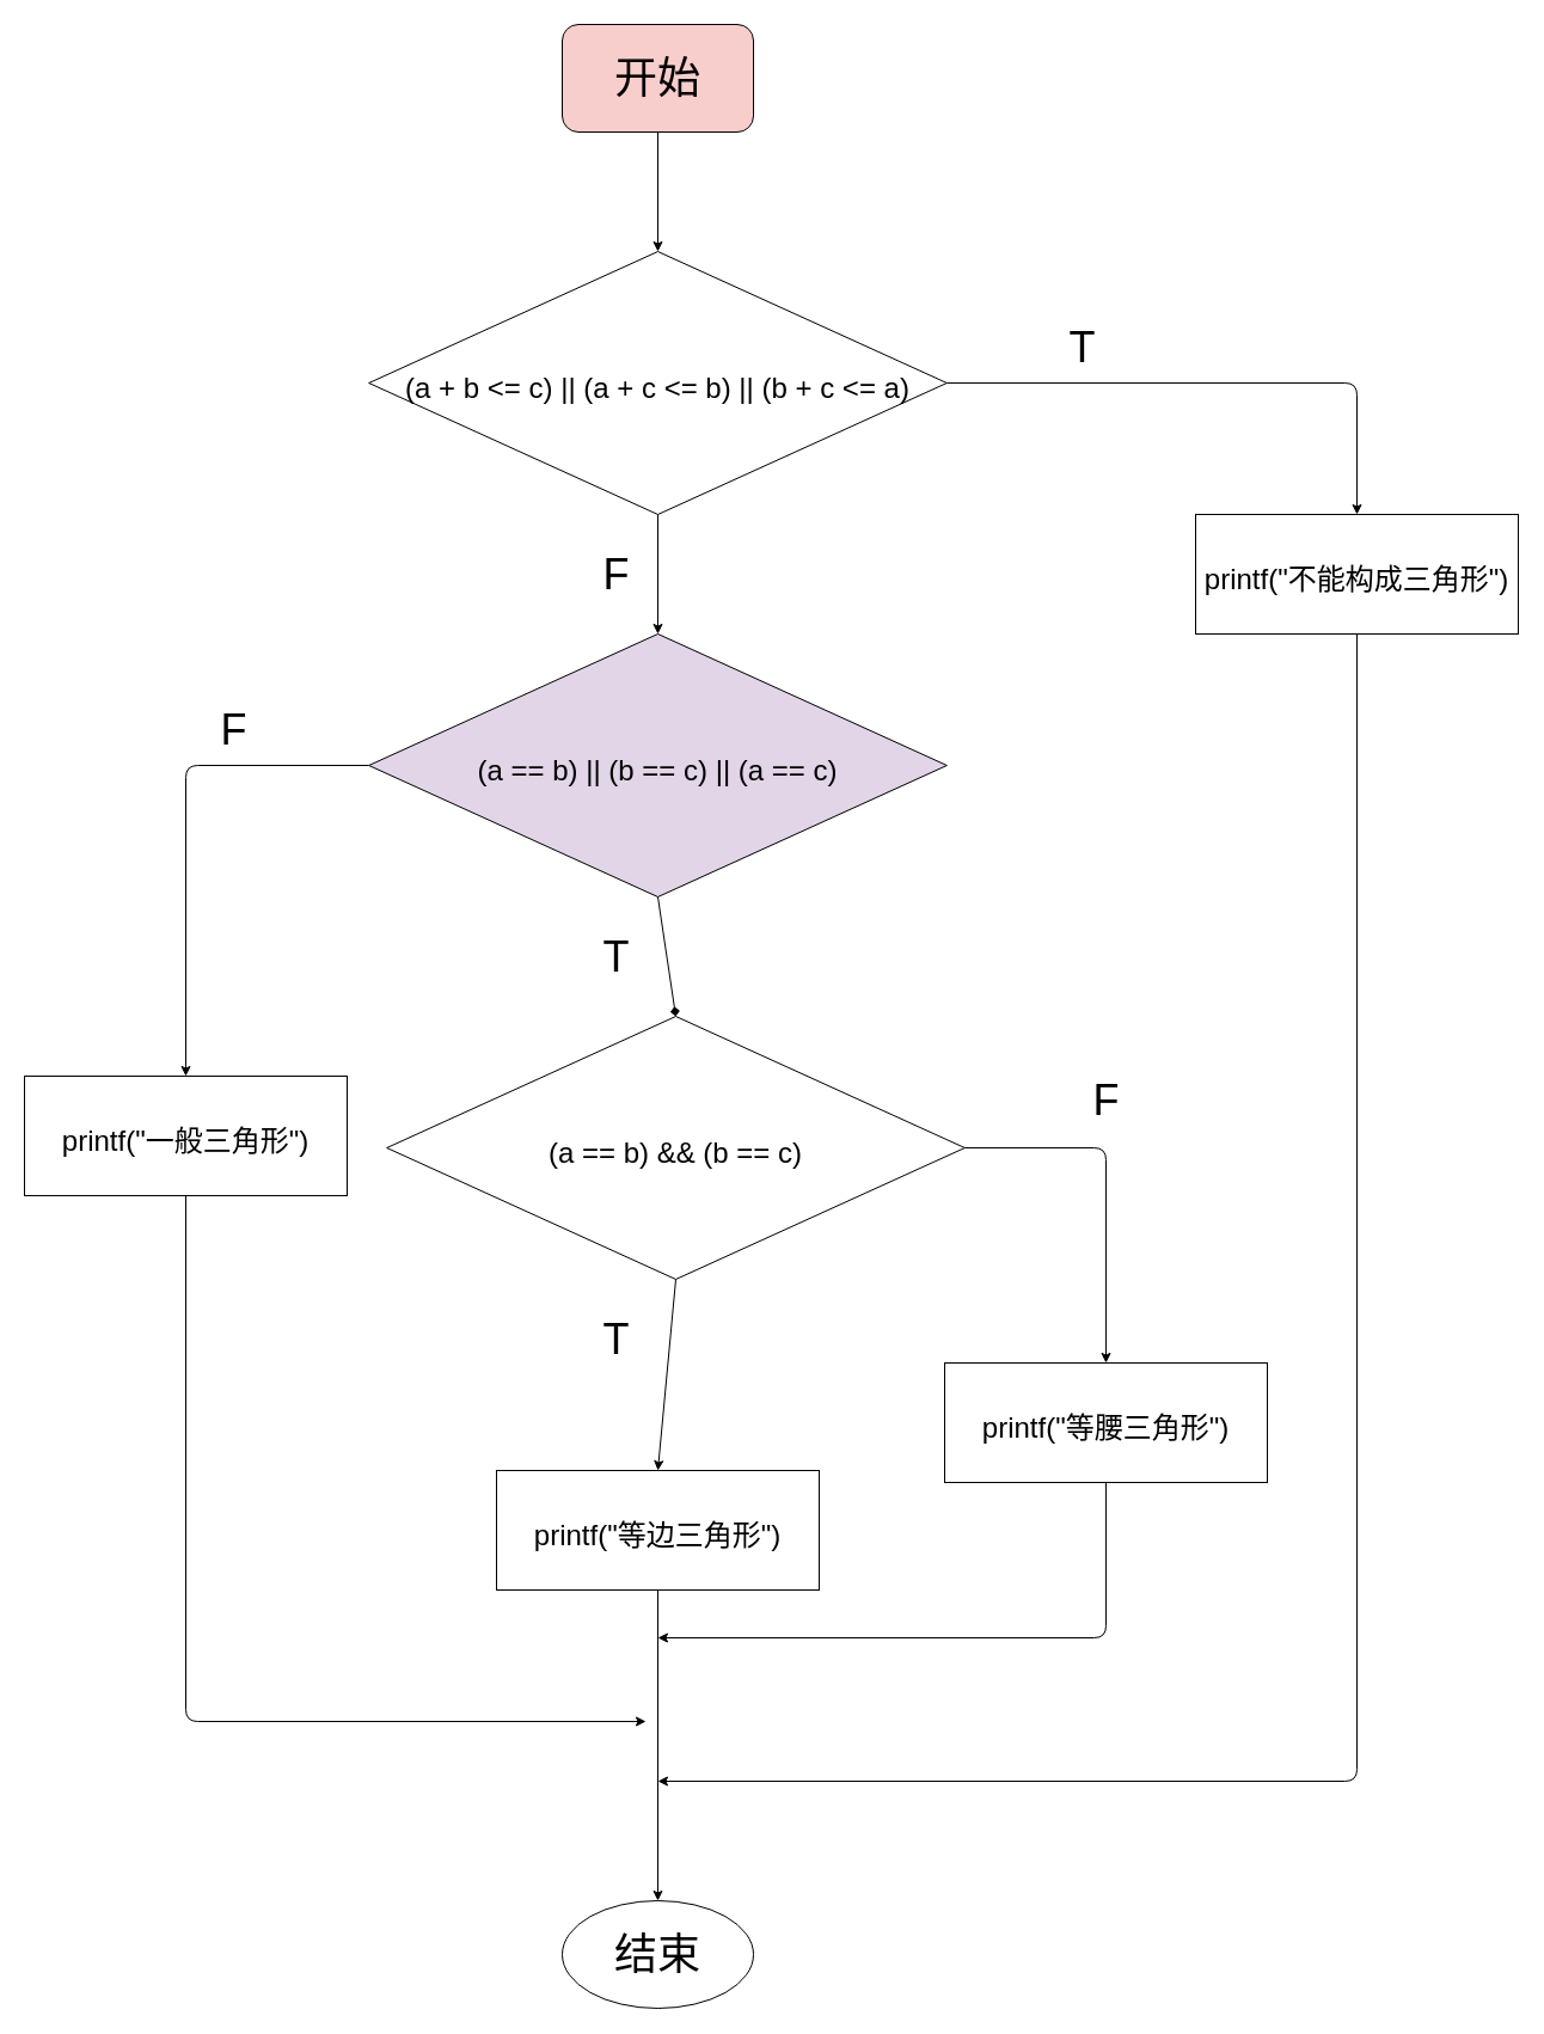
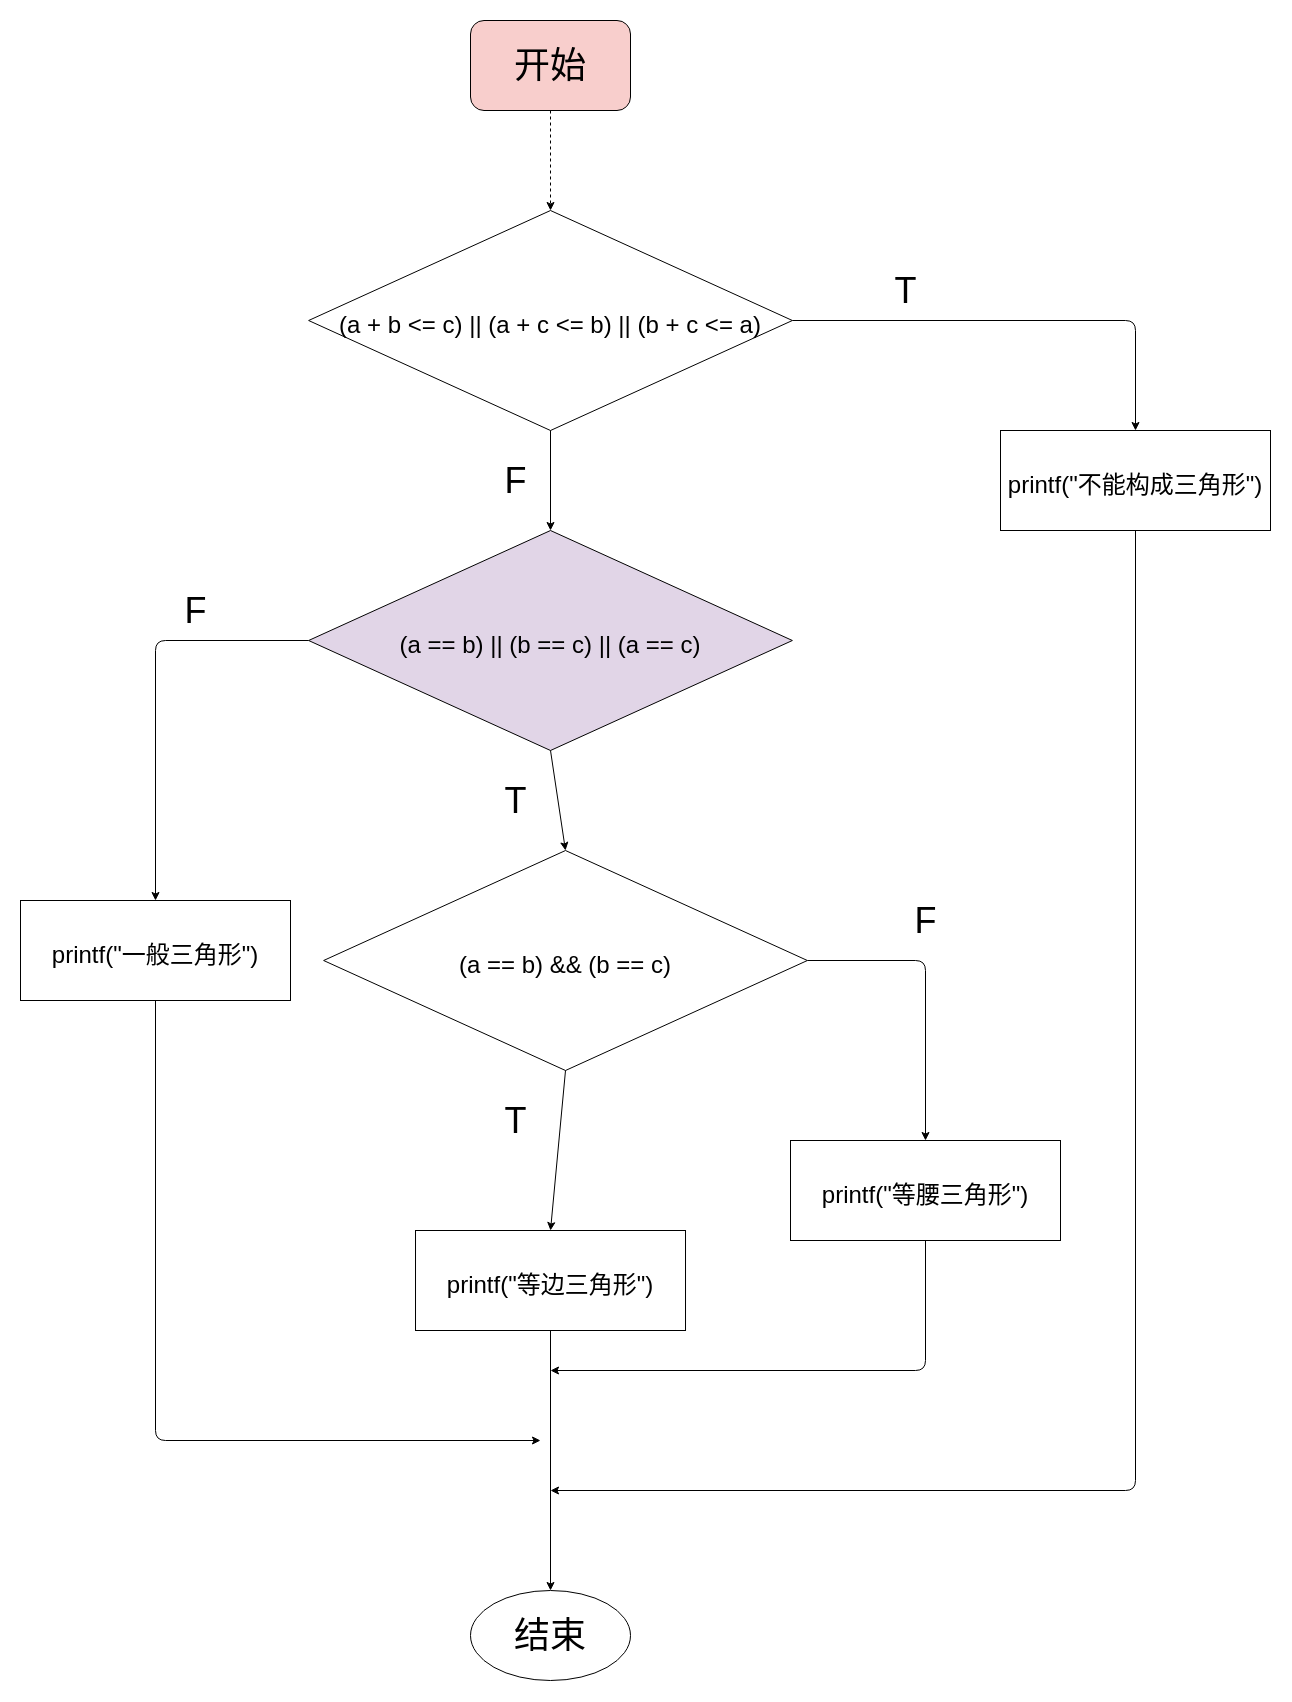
  <mxCell id="0" />
  <mxCell id="1" parent="0" />
  <mxCell id="2" value="&lt;font style=&quot;font-size: 36px;&quot;&gt;开始&lt;/font&gt;" style="rounded=1;whiteSpace=wrap;html=1;fillColor=#f8cecc;" parent="1" vertex="1"><mxGeometry x="470.01" y="20" width="160" height="90" as="geometry" /></mxCell>
- <mxCell id="3" value="" style="endArrow=classic;html=1;fontSize=36;exitX=0.5;exitY=1;exitDx=0;exitDy=0;entryX=0.5;entryY=0;entryDx=0;entryDy=0;" parent="1" source="2" target="4" edge="1"><mxGeometry width="50" height="50" relative="1" as="geometry"><mxPoint x="680" y="70" as="sourcePoint" /><mxPoint x="550" y="150" as="targetPoint" /></mxGeometry></mxCell>
+ <mxCell id="3" value="" style="endArrow=classic;html=1;fontSize=36;exitX=0.5;exitY=1;exitDx=0;exitDy=0;entryX=0.5;entryY=0;entryDx=0;entryDy=0;dashed=1;" parent="1" source="2" target="4" edge="1"><mxGeometry width="50" height="50" relative="1" as="geometry"><mxPoint x="680" y="70" as="sourcePoint" /><mxPoint x="550" y="150" as="targetPoint" /></mxGeometry></mxCell>
  <mxCell id="4" value="&lt;span style=&quot;font-size: 24px;&quot;&gt;(a + b &amp;lt;= c) || (a + c &amp;lt;= b) || (b + c &amp;lt;= a)&lt;/span&gt;" style="rhombus;whiteSpace=wrap;html=1;fontSize=36;" parent="1" vertex="1"><mxGeometry x="308.13" y="210" width="483.75" height="220" as="geometry" /></mxCell>
  <mxCell id="5" value="" style="endArrow=classic;html=1;fontSize=24;exitX=0.5;exitY=1;exitDx=0;exitDy=0;entryX=0.5;entryY=0;entryDx=0;entryDy=0;" parent="1" source="4" edge="1" target="11"><mxGeometry width="50" height="50" relative="1" as="geometry"><mxPoint x="630" y="330" as="sourcePoint" /><mxPoint x="550" y="530" as="targetPoint" /></mxGeometry></mxCell>
  <mxCell id="6" value="" style="endArrow=classic;html=1;fontSize=36;exitX=1;exitY=0.5;exitDx=0;exitDy=0;entryX=0.5;entryY=0;entryDx=0;entryDy=0;" parent="1" source="4" edge="1" target="8"><mxGeometry width="50" height="50" relative="1" as="geometry"><mxPoint x="780" y="180" as="sourcePoint" /><mxPoint x="890" y="450" as="targetPoint" /><Array as="points"><mxPoint x="1135" y="320" /></Array></mxGeometry></mxCell>
  <mxCell id="7" value="&lt;font style=&quot;font-size: 36px;&quot;&gt;T&lt;/font&gt;" style="text;html=1;align=center;verticalAlign=middle;resizable=0;points=[];autosize=1;strokeColor=none;fillColor=none;" vertex="1" parent="1"><mxGeometry x="880" y="260" width="50" height="60" as="geometry" /></mxCell>
  <mxCell id="8" value="&lt;font style=&quot;font-size: 24px;&quot;&gt;printf(&quot;不能构成三角形&quot;)&lt;/font&gt;" style="rounded=0;whiteSpace=wrap;html=1;fontSize=36;" vertex="1" parent="1"><mxGeometry x="1000" y="430" width="270" height="100" as="geometry" /></mxCell>
  <mxCell id="9" value="" style="endArrow=classic;html=1;fontSize=36;exitX=0.5;exitY=1;exitDx=0;exitDy=0;" edge="1" parent="1" source="8"><mxGeometry width="50" height="50" relative="1" as="geometry"><mxPoint x="894.5" y="600" as="sourcePoint" /><mxPoint x="550" y="1490" as="targetPoint" /><Array as="points"><mxPoint x="1135" y="1490" /></Array></mxGeometry></mxCell>
  <mxCell id="10" value="&lt;font style=&quot;font-size: 36px;&quot;&gt;F&lt;/font&gt;" style="text;html=1;align=center;verticalAlign=middle;resizable=0;points=[];autosize=1;strokeColor=none;fillColor=none;fontSize=24;" vertex="1" parent="1"><mxGeometry x="490" y="450" width="50" height="60" as="geometry" /></mxCell>
  <mxCell id="11" value="&lt;span style=&quot;font-size: 24px;&quot;&gt;(a == b) || (b == c) || (a == c)&lt;/span&gt;" style="rhombus;whiteSpace=wrap;html=1;fontSize=36;fillColor=#e1d5e7;" vertex="1" parent="1"><mxGeometry x="308.13" y="530" width="483.75" height="220" as="geometry" /></mxCell>
- <mxCell id="12" value="" style="endArrow=diamond;html=1;fontSize=24;exitX=0.5;exitY=1;exitDx=0;exitDy=0;entryX=0.5;entryY=0;entryDx=0;entryDy=0;" edge="1" parent="1" source="11" target="17"><mxGeometry width="50" height="50" relative="1" as="geometry"><mxPoint x="539.995" y="790" as="sourcePoint" /><mxPoint x="550" y="890" as="targetPoint" /></mxGeometry></mxCell>
+ <mxCell id="12" value="" style="endArrow=classic;html=1;fontSize=24;exitX=0.5;exitY=1;exitDx=0;exitDy=0;entryX=0.5;entryY=0;entryDx=0;entryDy=0;" edge="1" parent="1" source="11" target="17"><mxGeometry width="50" height="50" relative="1" as="geometry"><mxPoint x="539.995" y="790" as="sourcePoint" /><mxPoint x="550" y="890" as="targetPoint" /></mxGeometry></mxCell>
  <mxCell id="13" value="T" style="text;html=1;align=center;verticalAlign=middle;resizable=0;points=[];autosize=1;strokeColor=none;fillColor=none;fontSize=36;" vertex="1" parent="1"><mxGeometry x="490" y="770" width="50" height="60" as="geometry" /></mxCell>
  <mxCell id="14" value="" style="endArrow=classic;html=1;fontSize=24;exitX=0;exitY=0.5;exitDx=0;exitDy=0;entryX=0.5;entryY=0;entryDx=0;entryDy=0;" edge="1" parent="1" source="11" target="15"><mxGeometry width="50" height="50" relative="1" as="geometry"><mxPoint x="239.995" y="680" as="sourcePoint" /><mxPoint x="150" y="740" as="targetPoint" /><Array as="points"><mxPoint x="155" y="640" /></Array></mxGeometry></mxCell>
  <mxCell id="15" value="&lt;font style=&quot;font-size: 24px;&quot;&gt;printf(&quot;一般三角形&quot;)&lt;/font&gt;" style="rounded=0;whiteSpace=wrap;html=1;fontSize=36;" vertex="1" parent="1"><mxGeometry x="20" y="900" width="270" height="100" as="geometry" /></mxCell>
  <mxCell id="16" value="F" style="text;html=1;align=center;verticalAlign=middle;resizable=0;points=[];autosize=1;strokeColor=none;fillColor=none;fontSize=36;" vertex="1" parent="1"><mxGeometry x="170" y="580" width="50" height="60" as="geometry" /></mxCell>
  <mxCell id="17" value="&lt;span style=&quot;font-size: 24px;&quot;&gt;(a == b) &amp;amp;&amp;amp; (b == c)&lt;/span&gt;" style="rhombus;whiteSpace=wrap;html=1;fontSize=36;" vertex="1" parent="1"><mxGeometry x="323.13" y="850" width="483.75" height="220" as="geometry" /></mxCell>
  <mxCell id="18" value="" style="endArrow=classic;html=1;fontSize=24;exitX=0.5;exitY=1;exitDx=0;exitDy=0;entryX=0.5;entryY=0;entryDx=0;entryDy=0;" edge="1" parent="1" source="17" target="23"><mxGeometry width="50" height="50" relative="1" as="geometry"><mxPoint x="569.995" y="1140" as="sourcePoint" /><mxPoint x="550" y="1180" as="targetPoint" /></mxGeometry></mxCell>
  <mxCell id="19" value="T" style="text;html=1;align=center;verticalAlign=middle;resizable=0;points=[];autosize=1;strokeColor=none;fillColor=none;fontSize=36;" vertex="1" parent="1"><mxGeometry x="490" y="1090" width="50" height="60" as="geometry" /></mxCell>
  <mxCell id="20" value="" style="endArrow=classic;html=1;fontSize=24;exitX=1;exitY=0.5;exitDx=0;exitDy=0;entryX=0.5;entryY=0;entryDx=0;entryDy=0;" edge="1" parent="1" source="17" target="22"><mxGeometry width="50" height="50" relative="1" as="geometry"><mxPoint x="940.005" y="1060" as="sourcePoint" /><mxPoint x="950" y="1130" as="targetPoint" /><Array as="points"><mxPoint x="925" y="960" /></Array></mxGeometry></mxCell>
  <mxCell id="21" value="F" style="text;html=1;align=center;verticalAlign=middle;resizable=0;points=[];autosize=1;strokeColor=none;fillColor=none;fontSize=36;" vertex="1" parent="1"><mxGeometry x="900" y="890" width="50" height="60" as="geometry" /></mxCell>
  <mxCell id="22" value="&lt;font style=&quot;font-size: 24px;&quot;&gt;printf(&quot;等腰三角形&quot;)&lt;/font&gt;" style="rounded=0;whiteSpace=wrap;html=1;fontSize=36;" vertex="1" parent="1"><mxGeometry x="790" y="1140" width="270" height="100" as="geometry" /></mxCell>
  <mxCell id="23" value="&lt;font style=&quot;font-size: 24px;&quot;&gt;printf(&quot;等边三角形&quot;)&lt;/font&gt;" style="rounded=0;whiteSpace=wrap;html=1;fontSize=36;" vertex="1" parent="1"><mxGeometry x="415.01" y="1230" width="270" height="100" as="geometry" /></mxCell>
  <mxCell id="24" value="" style="endArrow=classic;html=1;fontSize=24;exitX=0.5;exitY=1;exitDx=0;exitDy=0;entryX=0.5;entryY=0;entryDx=0;entryDy=0;" edge="1" parent="1" source="23" target="27"><mxGeometry width="50" height="50" relative="1" as="geometry"><mxPoint x="538.575" y="1350" as="sourcePoint" /><mxPoint x="550" y="1660" as="targetPoint" /></mxGeometry></mxCell>
  <mxCell id="25" value="" style="endArrow=classic;html=1;fontSize=24;exitX=0.5;exitY=1;exitDx=0;exitDy=0;" edge="1" parent="1" source="22"><mxGeometry width="50" height="50" relative="1" as="geometry"><mxPoint x="889.995" y="1320" as="sourcePoint" /><mxPoint x="550" y="1370" as="targetPoint" /><Array as="points"><mxPoint x="925" y="1370" /></Array></mxGeometry></mxCell>
  <mxCell id="26" value="" style="endArrow=classic;html=1;fontSize=24;" edge="1" parent="1"><mxGeometry width="50" height="50" relative="1" as="geometry"><mxPoint x="155" y="1000" as="sourcePoint" /><mxPoint x="540" y="1440" as="targetPoint" /><Array as="points"><mxPoint x="155" y="1440" /></Array></mxGeometry></mxCell>
  <mxCell id="27" value="&lt;font style=&quot;font-size: 36px;&quot;&gt;结束&lt;/font&gt;" style="ellipse;whiteSpace=wrap;html=1;" vertex="1" parent="1"><mxGeometry x="470.01" y="1590" width="160" height="90" as="geometry" /></mxCell>
